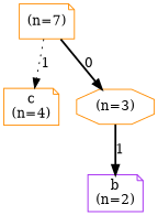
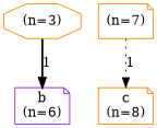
  digraph {
    ordering=out
    node [color=darkorange shape=note]
    edge [style=bold]
-   n1 [color=purple label="b\n(n=2)"]
-   n2 [label="c\n(n=4)"]
+   n1 [color=purple label="b\n(n=6)"]
+   n2 [label="c\n(n=8)"]
    n3 [label="(n=3)" shape=octagon]
    n4 [label="(n=7)"]
    n3 -> n1 [label=1]
    n4 -> n2 [label=1 style=dotted]
-   n4 -> n3 [label=0]
  }
